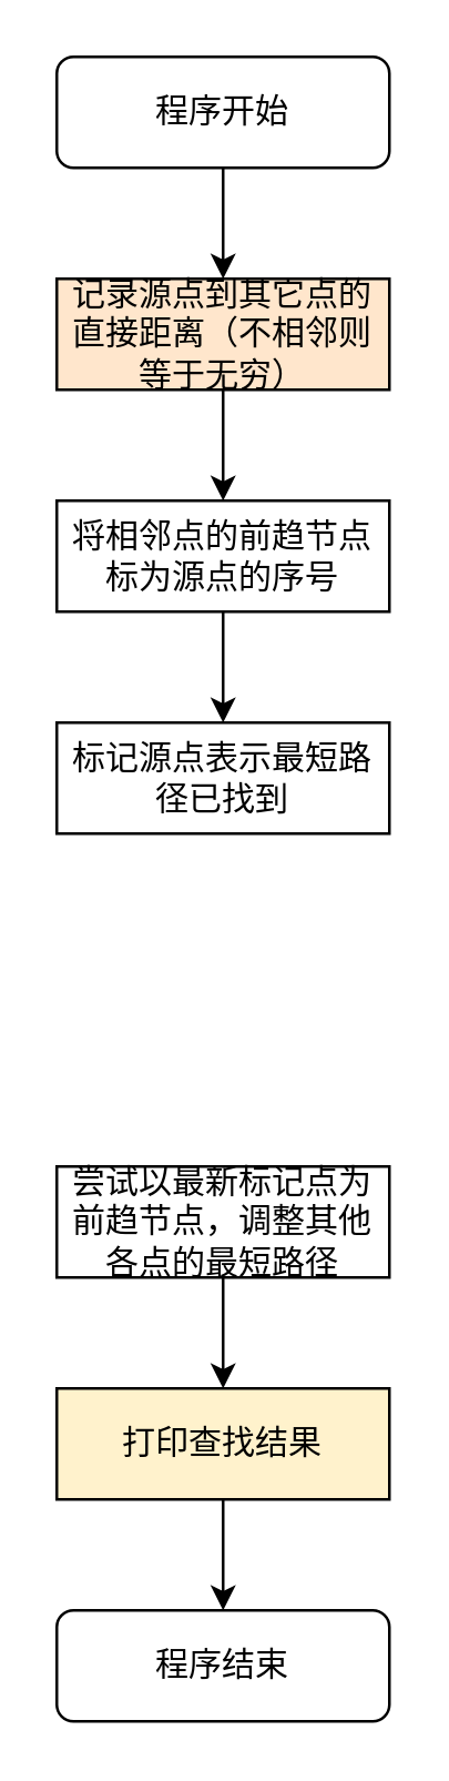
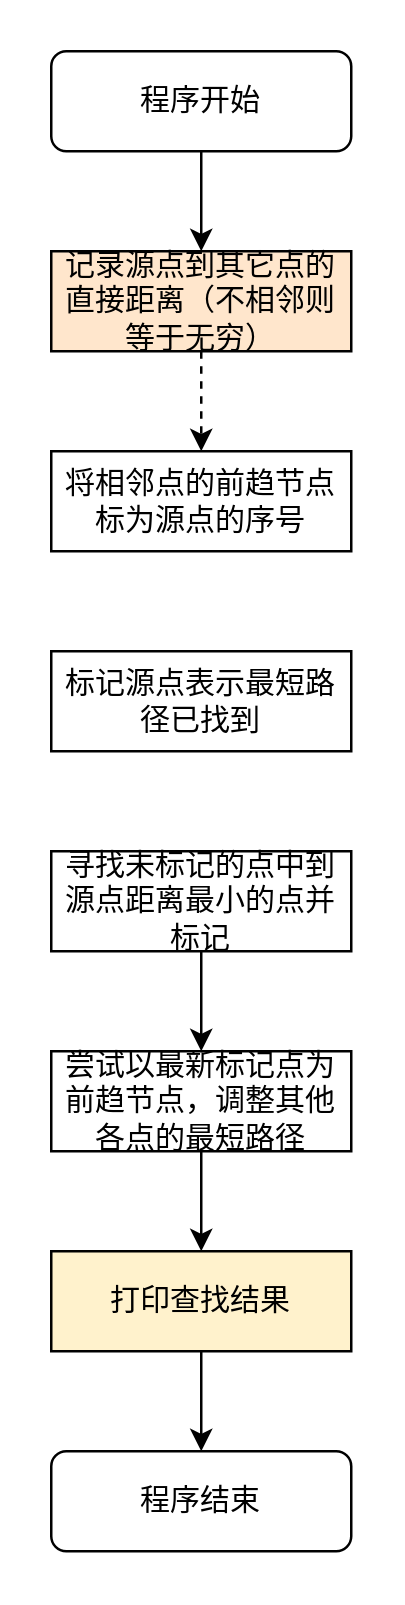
  <mxCell id="0" />
  <mxCell id="1" parent="0" />
  <mxCell id="2" value="" style="edgeStyle=orthogonalEdgeStyle;rounded=0;orthogonalLoop=1;jettySize=auto;html=1;" edge="1" parent="1" source="3"><mxGeometry relative="1" as="geometry"><mxPoint x="80" y="100" as="targetPoint" /></mxGeometry></mxCell>
  <mxCell id="3" value="程序开始" style="rounded=1;whiteSpace=wrap;html=1;fontSize=12;glass=0;strokeWidth=1;shadow=0;" parent="1" vertex="1"><mxGeometry x="20" y="20" width="120" height="40" as="geometry" /></mxCell>
- <mxCell id="4" value="" style="edgeStyle=orthogonalEdgeStyle;rounded=0;orthogonalLoop=1;jettySize=auto;html=1;" edge="1" parent="1" source="5" target="7"><mxGeometry relative="1" as="geometry" /></mxCell>
+ <mxCell id="4" value="" style="edgeStyle=orthogonalEdgeStyle;rounded=0;orthogonalLoop=1;jettySize=auto;html=1;dashed=1;" edge="1" parent="1" source="5" target="7"><mxGeometry relative="1" as="geometry" /></mxCell>
  <mxCell id="5" value="记录源点到其它点的直接距离（不相邻则等于无穷）" style="rounded=0;whiteSpace=wrap;html=1;fillColor=#ffe6cc;" vertex="1" parent="1"><mxGeometry x="20" y="100" width="120" height="40" as="geometry" /></mxCell>
- <mxCell id="6" value="" style="edgeStyle=orthogonalEdgeStyle;rounded=0;orthogonalLoop=1;jettySize=auto;html=1;" edge="1" parent="1" source="7" target="8"><mxGeometry relative="1" as="geometry" /></mxCell>
  <mxCell id="7" value="将相邻点的前趋节点标为源点的序号" style="rounded=0;whiteSpace=wrap;html=1;" vertex="1" parent="1"><mxGeometry x="20" y="180" width="120" height="40" as="geometry" /></mxCell>
  <mxCell id="8" value="标记源点表示最短路径已找到" style="rounded=0;whiteSpace=wrap;html=1;" vertex="1" parent="1"><mxGeometry x="20" y="260" width="120" height="40" as="geometry" /></mxCell>
+ <mxCell id="9" value="" style="edgeStyle=orthogonalEdgeStyle;rounded=0;orthogonalLoop=1;jettySize=auto;html=1;" edge="1" parent="1" source="10" target="12"><mxGeometry relative="1" as="geometry" /></mxCell>
+ <mxCell id="10" value="寻找未标记的点中到源点距离最小的点并标记" style="rounded=0;whiteSpace=wrap;html=1;" vertex="1" parent="1"><mxGeometry x="20" y="340" width="120" height="40" as="geometry" /></mxCell>
  <mxCell id="11" value="" style="edgeStyle=orthogonalEdgeStyle;rounded=0;orthogonalLoop=1;jettySize=auto;html=1;" edge="1" parent="1" source="12" target="14"><mxGeometry relative="1" as="geometry" /></mxCell>
  <mxCell id="12" value="尝试以最新标记点为前趋节点，调整其他各点的最短路径" style="rounded=0;whiteSpace=wrap;html=1;" vertex="1" parent="1"><mxGeometry x="20" y="420" width="120" height="40" as="geometry" /></mxCell>
  <mxCell id="13" value="" style="edgeStyle=orthogonalEdgeStyle;rounded=0;orthogonalLoop=1;jettySize=auto;html=1;" edge="1" parent="1" source="14"><mxGeometry relative="1" as="geometry"><mxPoint x="80" y="580" as="targetPoint" /></mxGeometry></mxCell>
  <mxCell id="14" value="打印查找结果" style="rounded=0;whiteSpace=wrap;html=1;fillColor=#fff2cc;" vertex="1" parent="1"><mxGeometry x="20" y="500" width="120" height="40" as="geometry" /></mxCell>
  <mxCell id="15" value="程序结束" style="rounded=1;whiteSpace=wrap;html=1;fontSize=12;glass=0;strokeWidth=1;shadow=0;" vertex="1" parent="1"><mxGeometry x="20" y="580" width="120" height="40" as="geometry" /></mxCell>
